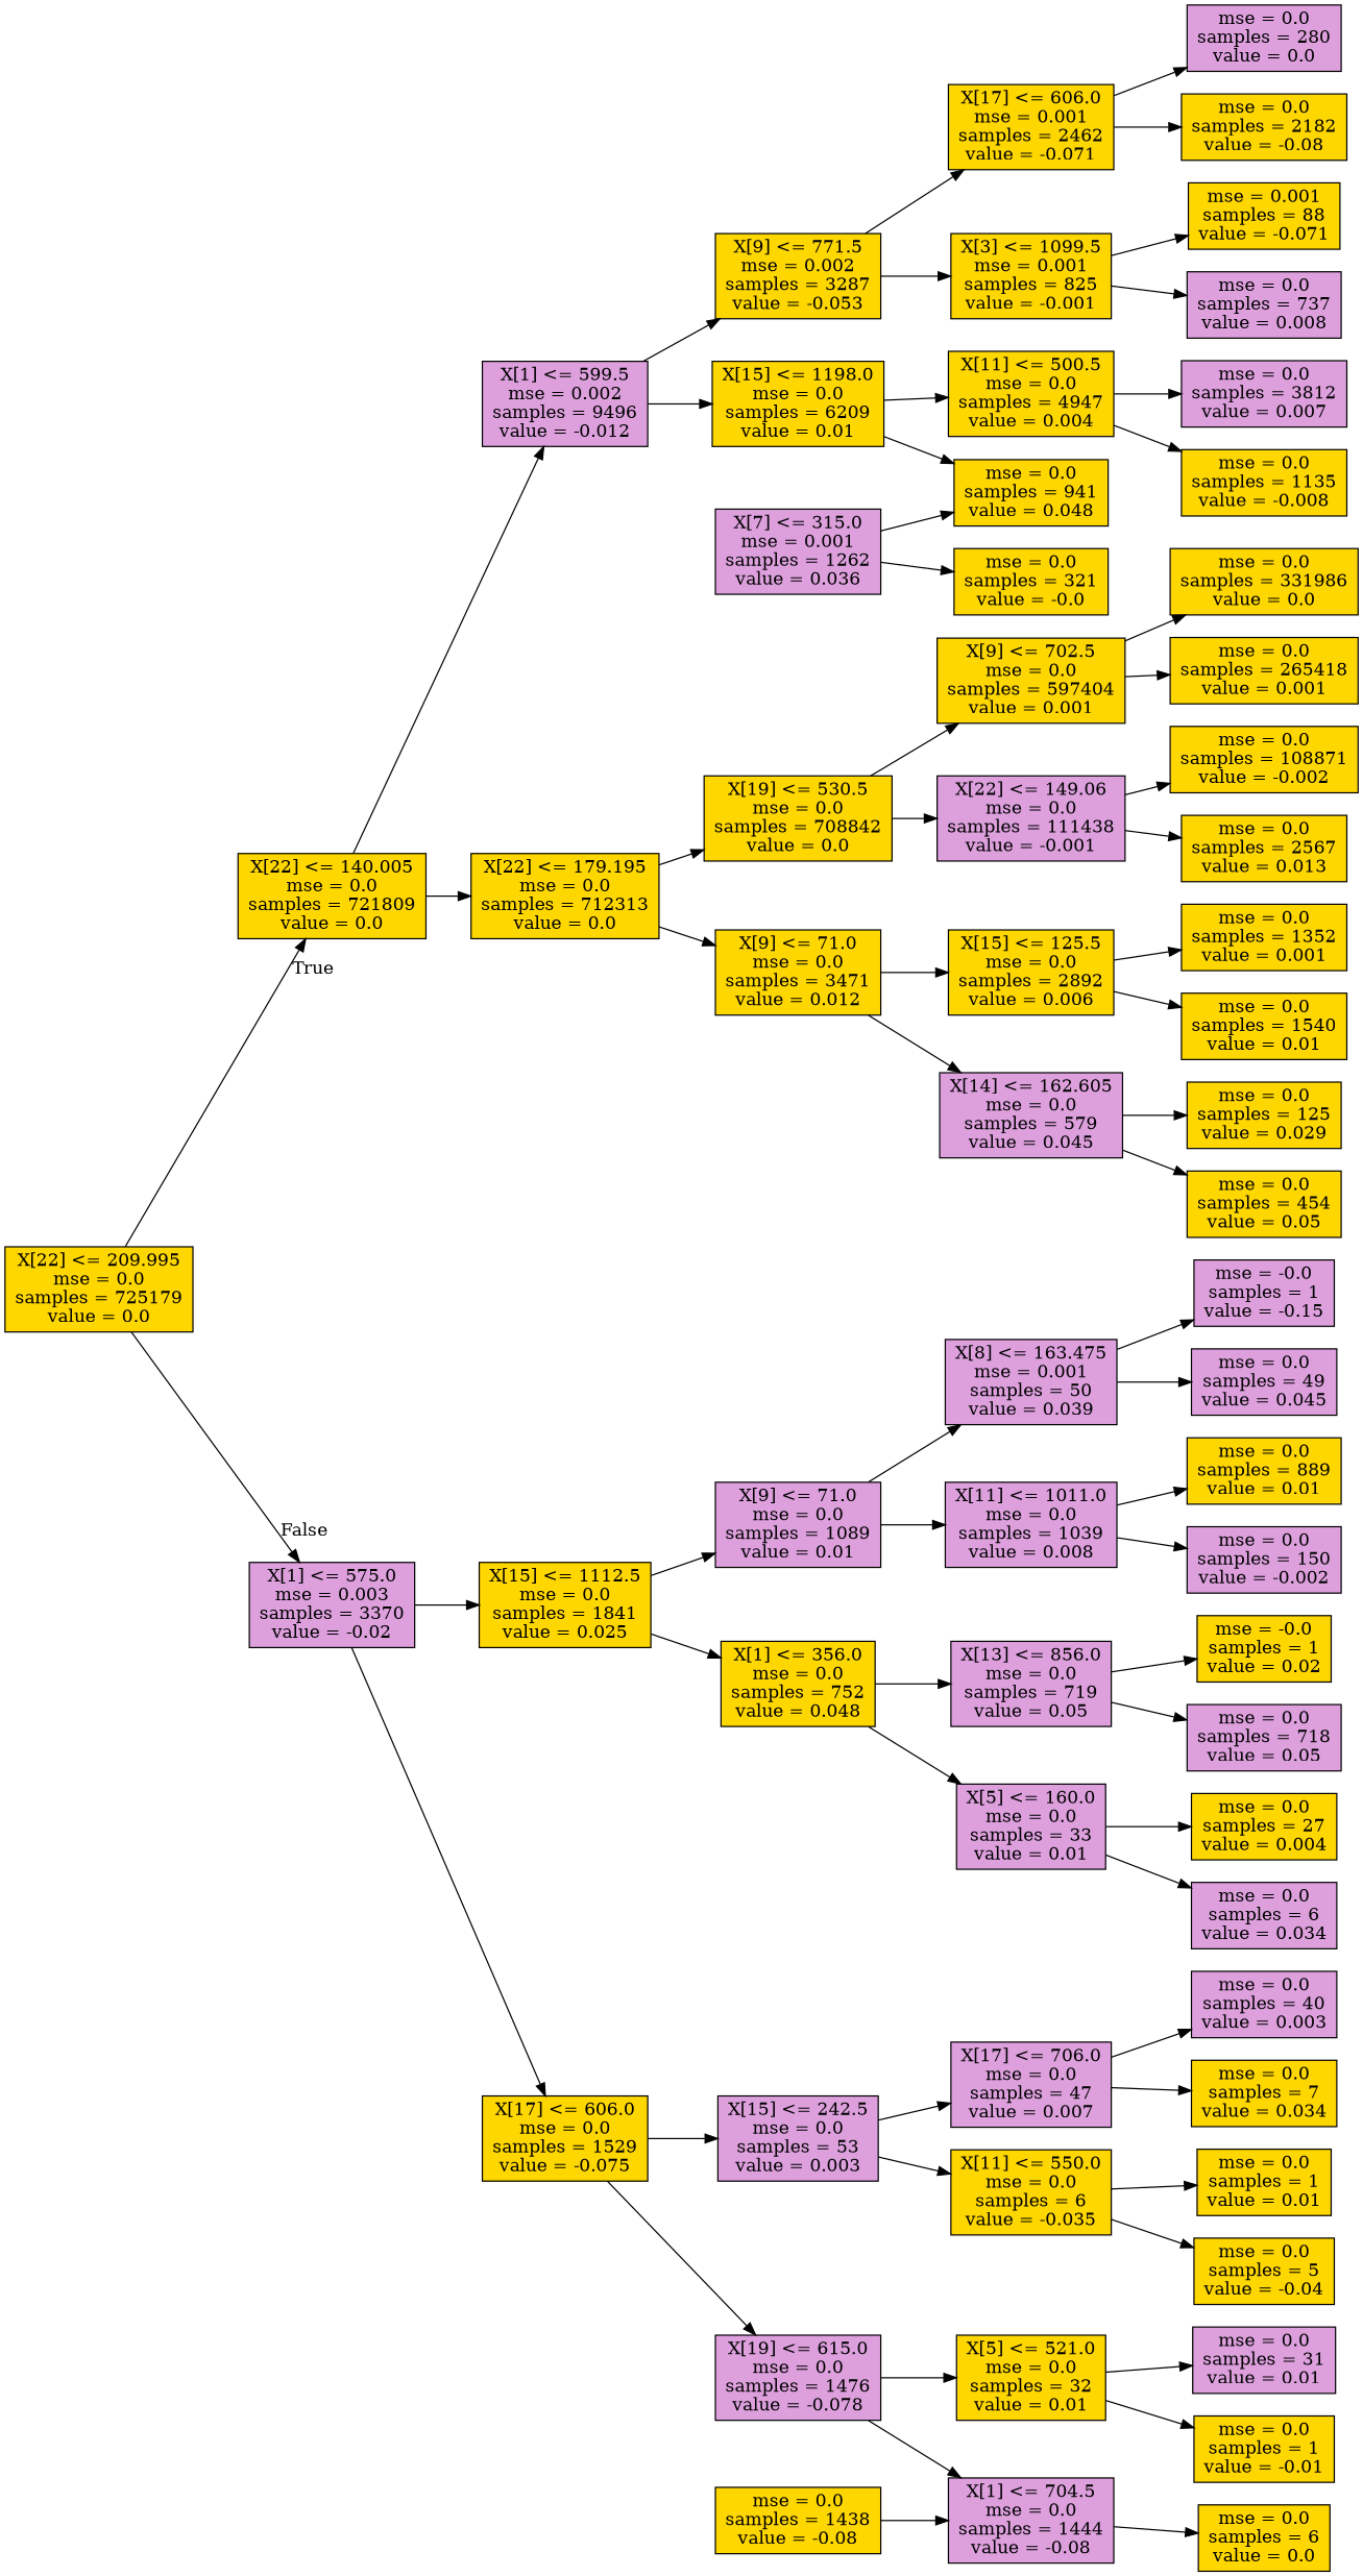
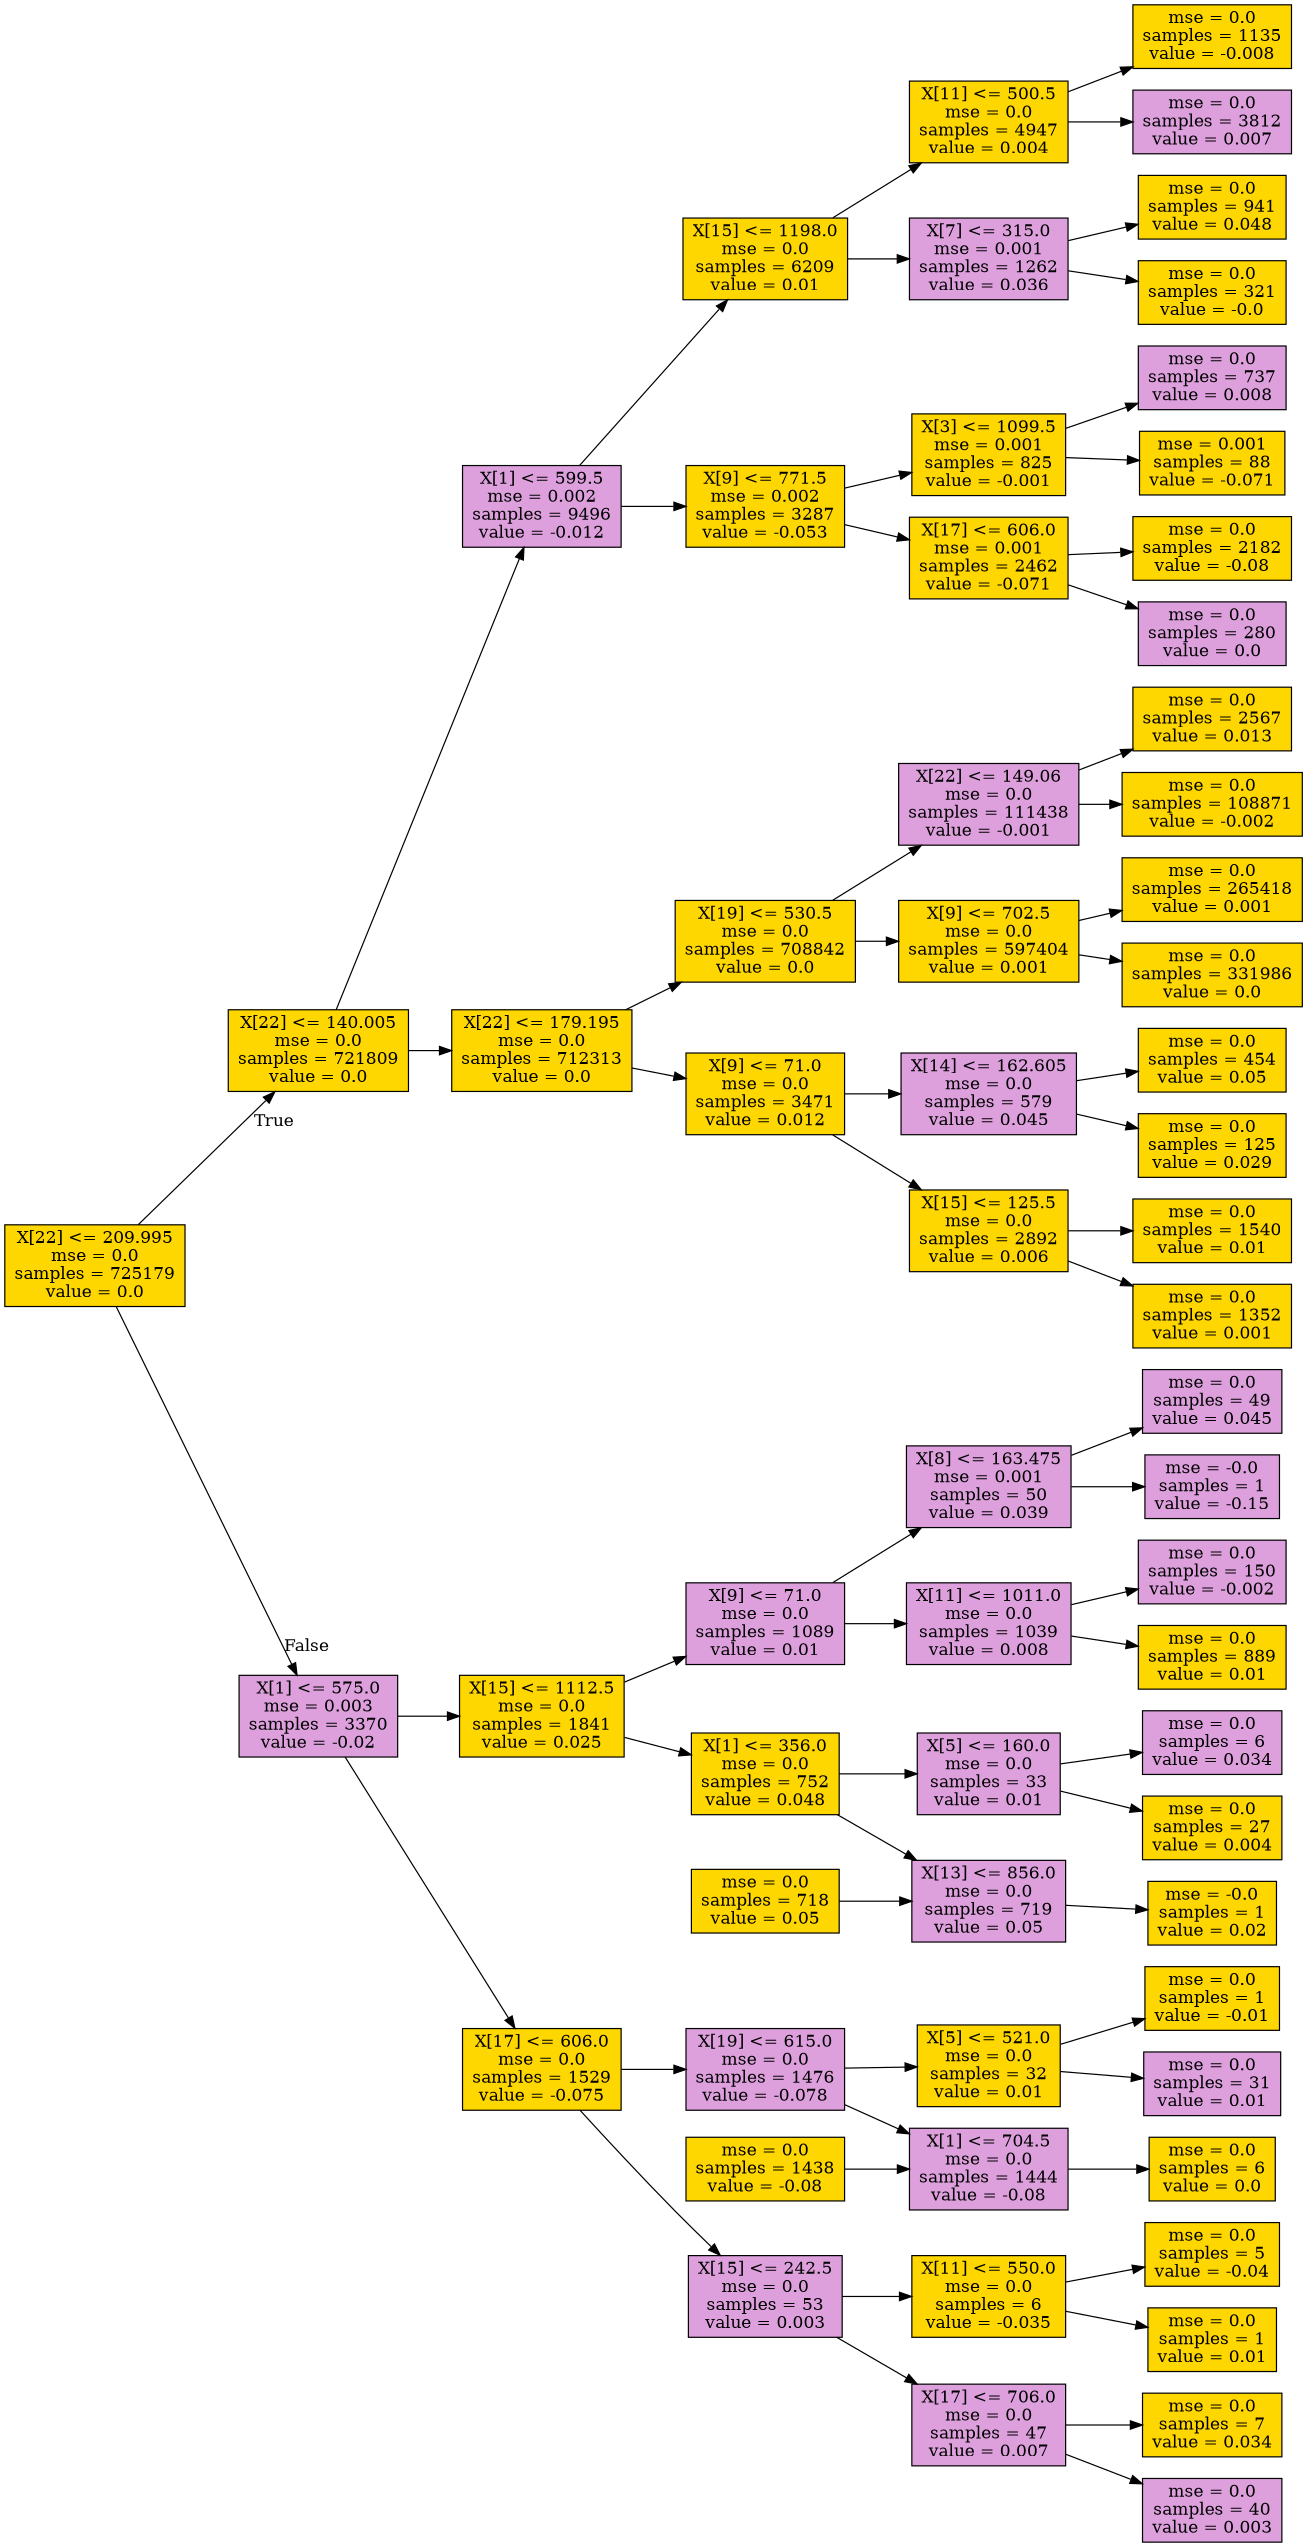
  digraph {
    rankdir=LR
    node [fillcolor=gold shape=box style=filled]
    n1 [label="X[22] <= 209.995\nmse = 0.0\nsamples = 725179\nvalue = 0.0"]
    n2 [label="X[22] <= 140.005\nmse = 0.0\nsamples = 721809\nvalue = 0.0"]
    n3 [fillcolor=plum label="X[1] <= 575.0\nmse = 0.003\nsamples = 3370\nvalue = -0.02"]
    n4 [fillcolor=plum label="X[1] <= 599.5\nmse = 0.002\nsamples = 9496\nvalue = -0.012"]
    n5 [label="X[22] <= 179.195\nmse = 0.0\nsamples = 712313\nvalue = 0.0"]
    n6 [label="X[15] <= 1112.5\nmse = 0.0\nsamples = 1841\nvalue = 0.025"]
    n7 [label="X[17] <= 606.0\nmse = 0.0\nsamples = 1529\nvalue = -0.075"]
    n8 [label="X[15] <= 1198.0\nmse = 0.0\nsamples = 6209\nvalue = 0.01"]
    n9 [label="X[9] <= 771.5\nmse = 0.002\nsamples = 3287\nvalue = -0.053"]
    n10 [label="X[19] <= 530.5\nmse = 0.0\nsamples = 708842\nvalue = 0.0"]
    n11 [label="X[9] <= 71.0\nmse = 0.0\nsamples = 3471\nvalue = 0.012"]
    n12 [label="X[11] <= 500.5\nmse = 0.0\nsamples = 4947\nvalue = 0.004"]
    n13 [fillcolor=plum label="X[7] <= 315.0\nmse = 0.001\nsamples = 1262\nvalue = 0.036"]
    n14 [label="X[3] <= 1099.5\nmse = 0.001\nsamples = 825\nvalue = -0.001"]
    n15 [label="X[17] <= 606.0\nmse = 0.001\nsamples = 2462\nvalue = -0.071"]
    n16 [label="mse = 0.0\nsamples = 1135\nvalue = -0.008"]
    n17 [fillcolor=plum label="mse = 0.0\nsamples = 3812\nvalue = 0.007"]
    n18 [label="mse = 0.0\nsamples = 941\nvalue = 0.048"]
    n19 [label="mse = 0.0\nsamples = 321\nvalue = -0.0"]
    n20 [fillcolor=plum label="mse = 0.0\nsamples = 737\nvalue = 0.008"]
    n21 [label="mse = 0.001\nsamples = 88\nvalue = -0.071"]
    n22 [label="mse = 0.0\nsamples = 2182\nvalue = -0.08"]
    n23 [fillcolor=plum label="mse = 0.0\nsamples = 280\nvalue = 0.0"]
    n24 [fillcolor=plum label="X[22] <= 149.06\nmse = 0.0\nsamples = 111438\nvalue = -0.001"]
    n25 [label="X[9] <= 702.5\nmse = 0.0\nsamples = 597404\nvalue = 0.001"]
    n26 [fillcolor=plum label="X[14] <= 162.605\nmse = 0.0\nsamples = 579\nvalue = 0.045"]
    n27 [label="X[15] <= 125.5\nmse = 0.0\nsamples = 2892\nvalue = 0.006"]
    n28 [label="mse = 0.0\nsamples = 2567\nvalue = 0.013"]
    n29 [label="mse = 0.0\nsamples = 108871\nvalue = -0.002"]
    n30 [label="mse = 0.0\nsamples = 265418\nvalue = 0.001"]
    n31 [label="mse = 0.0\nsamples = 331986\nvalue = 0.0"]
    n32 [label="mse = 0.0\nsamples = 454\nvalue = 0.05"]
    n33 [label="mse = 0.0\nsamples = 125\nvalue = 0.029"]
    n34 [label="mse = 0.0\nsamples = 1540\nvalue = 0.01"]
    n35 [label="mse = 0.0\nsamples = 1352\nvalue = 0.001"]
    n36 [fillcolor=plum label="X[9] <= 71.0\nmse = 0.0\nsamples = 1089\nvalue = 0.01"]
    n37 [label="X[1] <= 356.0\nmse = 0.0\nsamples = 752\nvalue = 0.048"]
    n38 [fillcolor=plum label="X[19] <= 615.0\nmse = 0.0\nsamples = 1476\nvalue = -0.078"]
    n39 [fillcolor=plum label="X[15] <= 242.5\nmse = 0.0\nsamples = 53\nvalue = 0.003"]
    n40 [fillcolor=plum label="X[8] <= 163.475\nmse = 0.001\nsamples = 50\nvalue = 0.039"]
    n41 [fillcolor=plum label="X[11] <= 1011.0\nmse = 0.0\nsamples = 1039\nvalue = 0.008"]
    n42 [fillcolor=plum label="X[5] <= 160.0\nmse = 0.0\nsamples = 33\nvalue = 0.01"]
    n43 [fillcolor=plum label="X[13] <= 856.0\nmse = 0.0\nsamples = 719\nvalue = 0.05"]
    n44 [fillcolor=plum label="mse = 0.0\nsamples = 49\nvalue = 0.045"]
    n45 [fillcolor=plum label="mse = -0.0\nsamples = 1\nvalue = -0.15"]
    n46 [fillcolor=plum label="mse = 0.0\nsamples = 150\nvalue = -0.002"]
    n47 [label="mse = 0.0\nsamples = 889\nvalue = 0.01"]
    n48 [fillcolor=plum label="mse = 0.0\nsamples = 6\nvalue = 0.034"]
    n49 [label="mse = 0.0\nsamples = 27\nvalue = 0.004"]
-   n50 [fillcolor=plum label="mse = 0.0\nsamples = 718\nvalue = 0.05"]
+   n50 [label="mse = 0.0\nsamples = 718\nvalue = 0.05"]
    n51 [label="mse = -0.0\nsamples = 1\nvalue = 0.02"]
    n52 [label="X[5] <= 521.0\nmse = 0.0\nsamples = 32\nvalue = 0.01"]
    n53 [fillcolor=plum label="X[1] <= 704.5\nmse = 0.0\nsamples = 1444\nvalue = -0.08"]
    n54 [label="X[11] <= 550.0\nmse = 0.0\nsamples = 6\nvalue = -0.035"]
    n55 [fillcolor=plum label="X[17] <= 706.0\nmse = 0.0\nsamples = 47\nvalue = 0.007"]
    n56 [label="mse = 0.0\nsamples = 1\nvalue = -0.01"]
    n57 [fillcolor=plum label="mse = 0.0\nsamples = 31\nvalue = 0.01"]
    n58 [label="mse = 0.0\nsamples = 6\nvalue = 0.0"]
    n59 [label="mse = 0.0\nsamples = 1438\nvalue = -0.08"]
    n60 [label="mse = 0.0\nsamples = 5\nvalue = -0.04"]
    n61 [label="mse = 0.0\nsamples = 1\nvalue = 0.01"]
    n62 [label="mse = 0.0\nsamples = 7\nvalue = 0.034"]
    n63 [fillcolor=plum label="mse = 0.0\nsamples = 40\nvalue = 0.003"]
    n1 -> n2 [headlabel=True labelangle=45 labeldistance=2.5]
    n1 -> n3 [headlabel=False labelangle=-45 labeldistance=2.5]
    n2 -> n4
    n2 -> n5
    n3 -> n6
    n3 -> n7
    n4 -> n8
    n4 -> n9
    n5 -> n10
    n5 -> n11
    n6 -> n36
    n6 -> n37
    n7 -> n38
    n7 -> n39
    n8 -> n12
-   n8 -> n18
+   n8 -> n13
    n9 -> n14
    n9 -> n15
    n10 -> n24
    n10 -> n25
    n11 -> n26
    n11 -> n27
    n12 -> n16
    n12 -> n17
    n13 -> n18
    n13 -> n19
    n14 -> n20
    n14 -> n21
    n15 -> n22
    n15 -> n23
    n24 -> n28
    n24 -> n29
    n25 -> n30
    n25 -> n31
    n26 -> n32
    n26 -> n33
    n27 -> n34
    n27 -> n35
    n36 -> n40
    n36 -> n41
    n37 -> n42
    n37 -> n43
    n38 -> n52
    n38 -> n53
    n39 -> n54
    n39 -> n55
    n40 -> n44
    n40 -> n45
    n41 -> n46
    n41 -> n47
    n42 -> n48
    n42 -> n49
-   n43 -> n50
+   n50 -> n43
    n43 -> n51
    n52 -> n56
    n52 -> n57
    n53 -> n58
    n54 -> n60
    n54 -> n61
    n55 -> n62
    n55 -> n63
    n59 -> n53
  }
